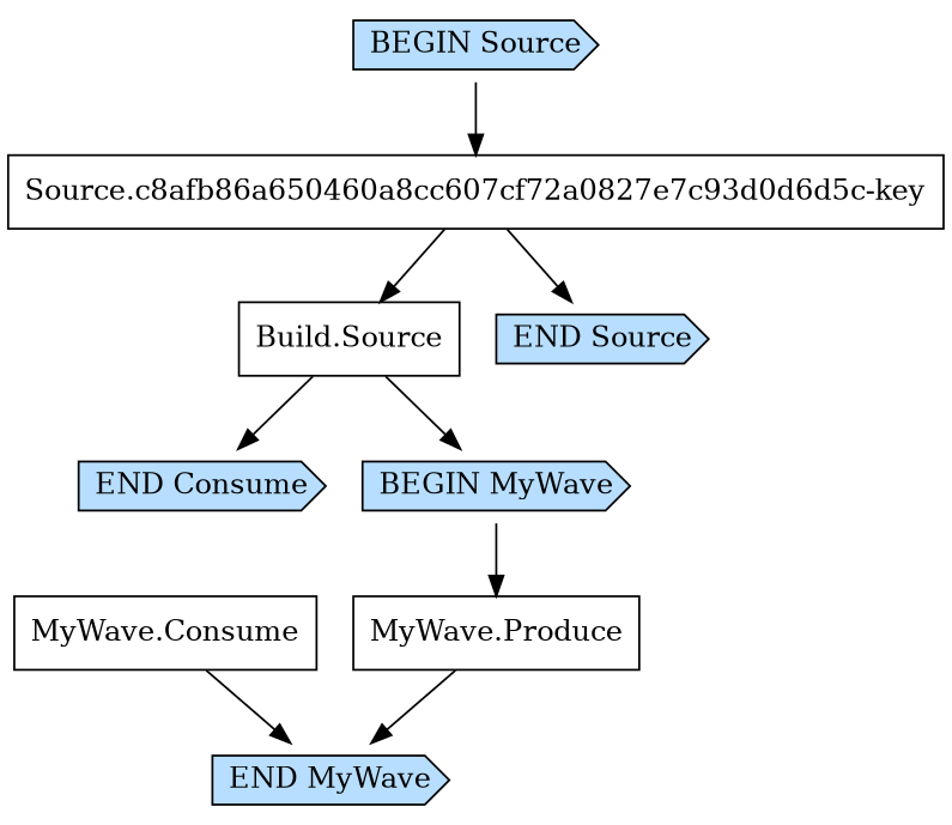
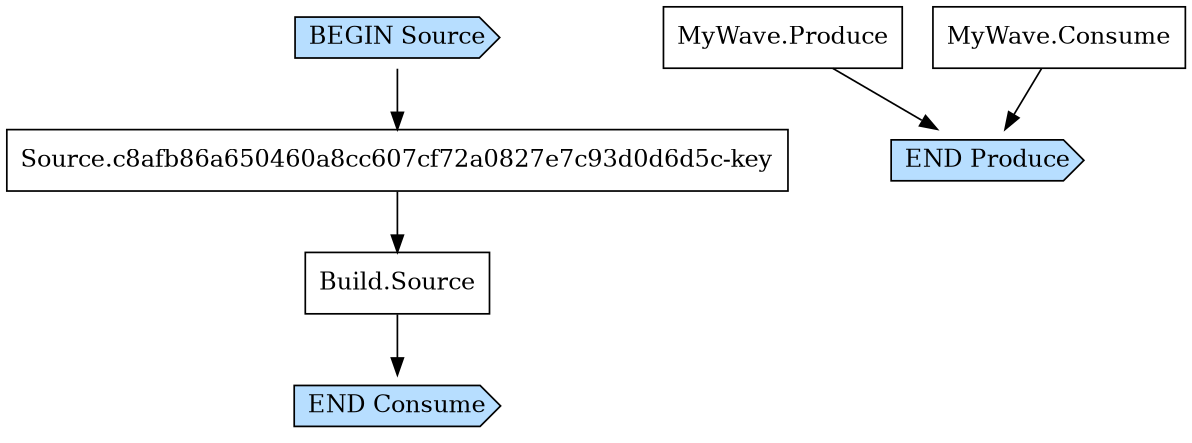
  digraph {
    node [shape=cds fillcolor="#b7deff" style=filled]
    n1 [label="Build.Source" shape=box fillcolor="" style=""]
    n2 [label="END Consume"]
-   "BEGIN MyWave"
    "MyWave.Produce" [shape=box fillcolor="" style=""]
    "Source.c8afb86a650460a8cc607cf72a0827e7c93d0d6d5c-key" [shape=box fillcolor="" style=""]
-   "END Source"
-   "END MyWave"
+   "END MyWave" [label="END Produce"]
    "MyWave.Consume" [shape=box fillcolor="" style=""]
    "BEGIN Source"
    n1 -> n2
-   n1 -> "BEGIN MyWave"
-   "BEGIN MyWave" -> "MyWave.Produce"
    "MyWave.Produce" -> "END MyWave"
    "Source.c8afb86a650460a8cc607cf72a0827e7c93d0d6d5c-key" -> n1
-   "Source.c8afb86a650460a8cc607cf72a0827e7c93d0d6d5c-key" -> "END Source"
    "MyWave.Consume" -> "END MyWave"
    "BEGIN Source" -> "Source.c8afb86a650460a8cc607cf72a0827e7c93d0d6d5c-key"
  }
